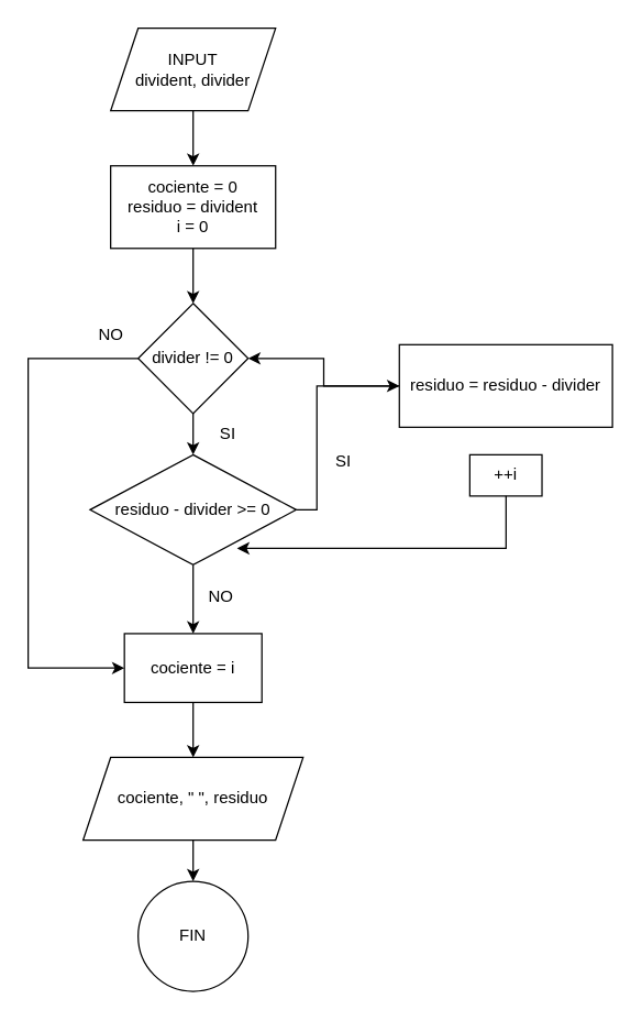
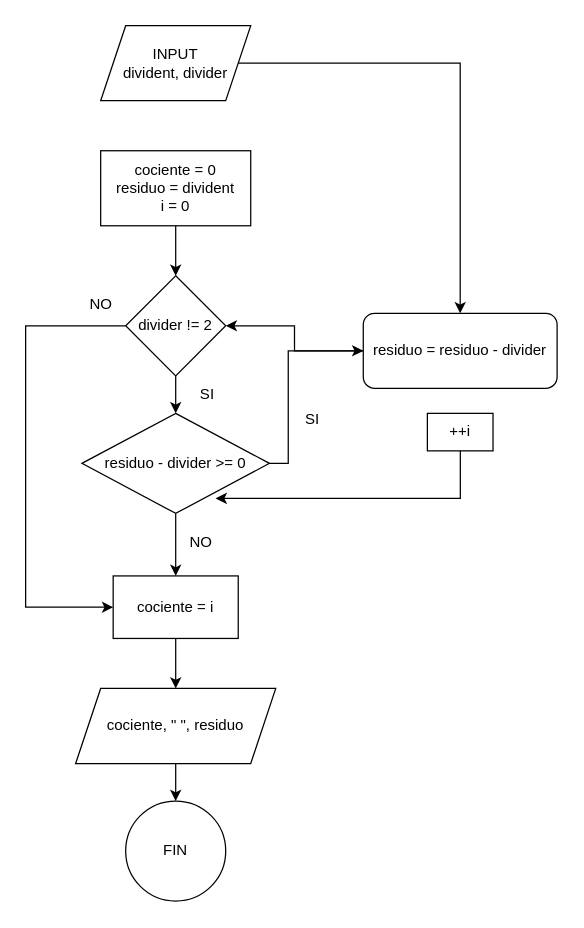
  <mxCell id="0" />
  <mxCell id="1" parent="0" />
- <mxCell id="2" value="" style="edgeStyle=orthogonalEdgeStyle;rounded=0;orthogonalLoop=1;jettySize=auto;html=1;" edge="1" parent="1" source="3" target="5"><mxGeometry relative="1" as="geometry" /></mxCell>
+ <mxCell id="2" value="" style="edgeStyle=orthogonalEdgeStyle;rounded=0;orthogonalLoop=1;jettySize=auto;html=1;" edge="1" parent="1" source="3" target="15"><mxGeometry relative="1" as="geometry" /></mxCell>
  <mxCell id="3" value="INPUT&lt;div&gt;divident, divider&lt;/div&gt;" style="shape=parallelogram;perimeter=parallelogramPerimeter;whiteSpace=wrap;html=1;fixedSize=1;" vertex="1" parent="1"><mxGeometry x="80" y="20" width="120" height="60" as="geometry" /></mxCell>
  <mxCell id="4" value="" style="edgeStyle=orthogonalEdgeStyle;rounded=0;orthogonalLoop=1;jettySize=auto;html=1;" edge="1" parent="1" source="5" target="8"><mxGeometry relative="1" as="geometry" /></mxCell>
  <mxCell id="5" value="cociente = 0&lt;div&gt;residuo = divident&lt;/div&gt;&lt;div&gt;i = 0&lt;/div&gt;" style="whiteSpace=wrap;html=1;" vertex="1" parent="1"><mxGeometry x="80" y="120" width="120" height="60" as="geometry" /></mxCell>
  <mxCell id="6" value="" style="edgeStyle=orthogonalEdgeStyle;rounded=0;orthogonalLoop=1;jettySize=auto;html=1;" edge="1" parent="1" source="8" target="12"><mxGeometry relative="1" as="geometry" /></mxCell>
  <mxCell id="7" style="edgeStyle=orthogonalEdgeStyle;rounded=0;orthogonalLoop=1;jettySize=auto;html=1;entryX=0;entryY=0.5;entryDx=0;entryDy=0;" edge="1" parent="1" source="8" target="17"><mxGeometry relative="1" as="geometry"><mxPoint x="20" y="490" as="targetPoint" /><Array as="points"><mxPoint x="20" y="260" /><mxPoint x="20" y="485" /></Array></mxGeometry></mxCell>
- <mxCell id="8" value="divider != 0" style="rhombus;whiteSpace=wrap;html=1;" vertex="1" parent="1"><mxGeometry x="100" y="220" width="80" height="80" as="geometry" /></mxCell>
+ <mxCell id="8" value="divider != 2" style="rhombus;whiteSpace=wrap;html=1;" vertex="1" parent="1"><mxGeometry x="100" y="220" width="80" height="80" as="geometry" /></mxCell>
  <mxCell id="9" value="SI" style="text;html=1;align=center;verticalAlign=middle;resizable=0;points=[];autosize=1;strokeColor=none;fillColor=none;" vertex="1" parent="1"><mxGeometry x="150" y="300" width="30" height="30" as="geometry" /></mxCell>
  <mxCell id="10" value="" style="edgeStyle=orthogonalEdgeStyle;rounded=0;orthogonalLoop=1;jettySize=auto;html=1;" edge="1" parent="1" source="12" target="15"><mxGeometry relative="1" as="geometry"><Array as="points"><mxPoint x="230" y="370" /><mxPoint x="230" y="280" /></Array></mxGeometry></mxCell>
  <mxCell id="11" value="" style="edgeStyle=orthogonalEdgeStyle;rounded=0;orthogonalLoop=1;jettySize=auto;html=1;" edge="1" parent="1" source="12" target="17"><mxGeometry relative="1" as="geometry" /></mxCell>
  <mxCell id="12" value="residuo - divider &amp;gt;= 0" style="rhombus;whiteSpace=wrap;html=1;" vertex="1" parent="1"><mxGeometry x="65" y="330" width="150" height="80" as="geometry" /></mxCell>
  <mxCell id="13" value="SI" style="text;html=1;align=center;verticalAlign=middle;resizable=0;points=[];autosize=1;strokeColor=none;fillColor=none;" vertex="1" parent="1"><mxGeometry x="234" y="320" width="30" height="30" as="geometry" /></mxCell>
  <mxCell id="14" value="" style="edgeStyle=orthogonalEdgeStyle;rounded=0;orthogonalLoop=1;jettySize=auto;html=1;" edge="1" parent="1" source="15" target="8"><mxGeometry relative="1" as="geometry" /></mxCell>
- <mxCell id="15" value="residuo = residuo - divider" style="whiteSpace=wrap;html=1;" vertex="1" parent="1"><mxGeometry x="290" y="250" width="155" height="60" as="geometry" /></mxCell>
+ <mxCell id="15" value="residuo = residuo - divider" style="whiteSpace=wrap;html=1;rounded=1;" vertex="1" parent="1"><mxGeometry x="290" y="250" width="155" height="60" as="geometry" /></mxCell>
  <mxCell id="16" value="" style="edgeStyle=orthogonalEdgeStyle;rounded=0;orthogonalLoop=1;jettySize=auto;html=1;" edge="1" parent="1" source="17" target="20"><mxGeometry relative="1" as="geometry" /></mxCell>
  <mxCell id="17" value="cociente = i" style="whiteSpace=wrap;html=1;" vertex="1" parent="1"><mxGeometry x="90" y="460" width="100" height="50" as="geometry" /></mxCell>
  <mxCell id="18" value="NO" style="text;html=1;align=center;verticalAlign=middle;resizable=0;points=[];autosize=1;strokeColor=none;fillColor=none;" vertex="1" parent="1"><mxGeometry x="140" y="418" width="40" height="30" as="geometry" /></mxCell>
  <mxCell id="19" value="" style="edgeStyle=orthogonalEdgeStyle;rounded=0;orthogonalLoop=1;jettySize=auto;html=1;" edge="1" parent="1" source="20" target="21"><mxGeometry relative="1" as="geometry" /></mxCell>
  <mxCell id="20" value="cociente, &quot; &quot;,&amp;nbsp;&lt;span style=&quot;background-color: initial;&quot;&gt;residuo&lt;/span&gt;" style="shape=parallelogram;perimeter=parallelogramPerimeter;whiteSpace=wrap;html=1;fixedSize=1;" vertex="1" parent="1"><mxGeometry x="60" y="550" width="160" height="60" as="geometry" /></mxCell>
  <mxCell id="21" value="FIN" style="ellipse;whiteSpace=wrap;html=1;" vertex="1" parent="1"><mxGeometry x="100" y="640" width="80" height="80" as="geometry" /></mxCell>
  <mxCell id="22" value="NO" style="text;html=1;align=center;verticalAlign=middle;resizable=0;points=[];autosize=1;strokeColor=none;fillColor=none;" vertex="1" parent="1"><mxGeometry x="60" y="228" width="40" height="30" as="geometry" /></mxCell>
  <mxCell id="23" value="++i" style="whiteSpace=wrap;html=1;" vertex="1" parent="1"><mxGeometry x="341.25" y="330" width="52.5" height="30" as="geometry" /></mxCell>
  <mxCell id="24" style="edgeStyle=orthogonalEdgeStyle;rounded=0;orthogonalLoop=1;jettySize=auto;html=1;entryX=0.713;entryY=0.85;entryDx=0;entryDy=0;entryPerimeter=0;" edge="1" parent="1" source="23" target="12"><mxGeometry relative="1" as="geometry"><Array as="points"><mxPoint x="368" y="398" /></Array></mxGeometry></mxCell>
